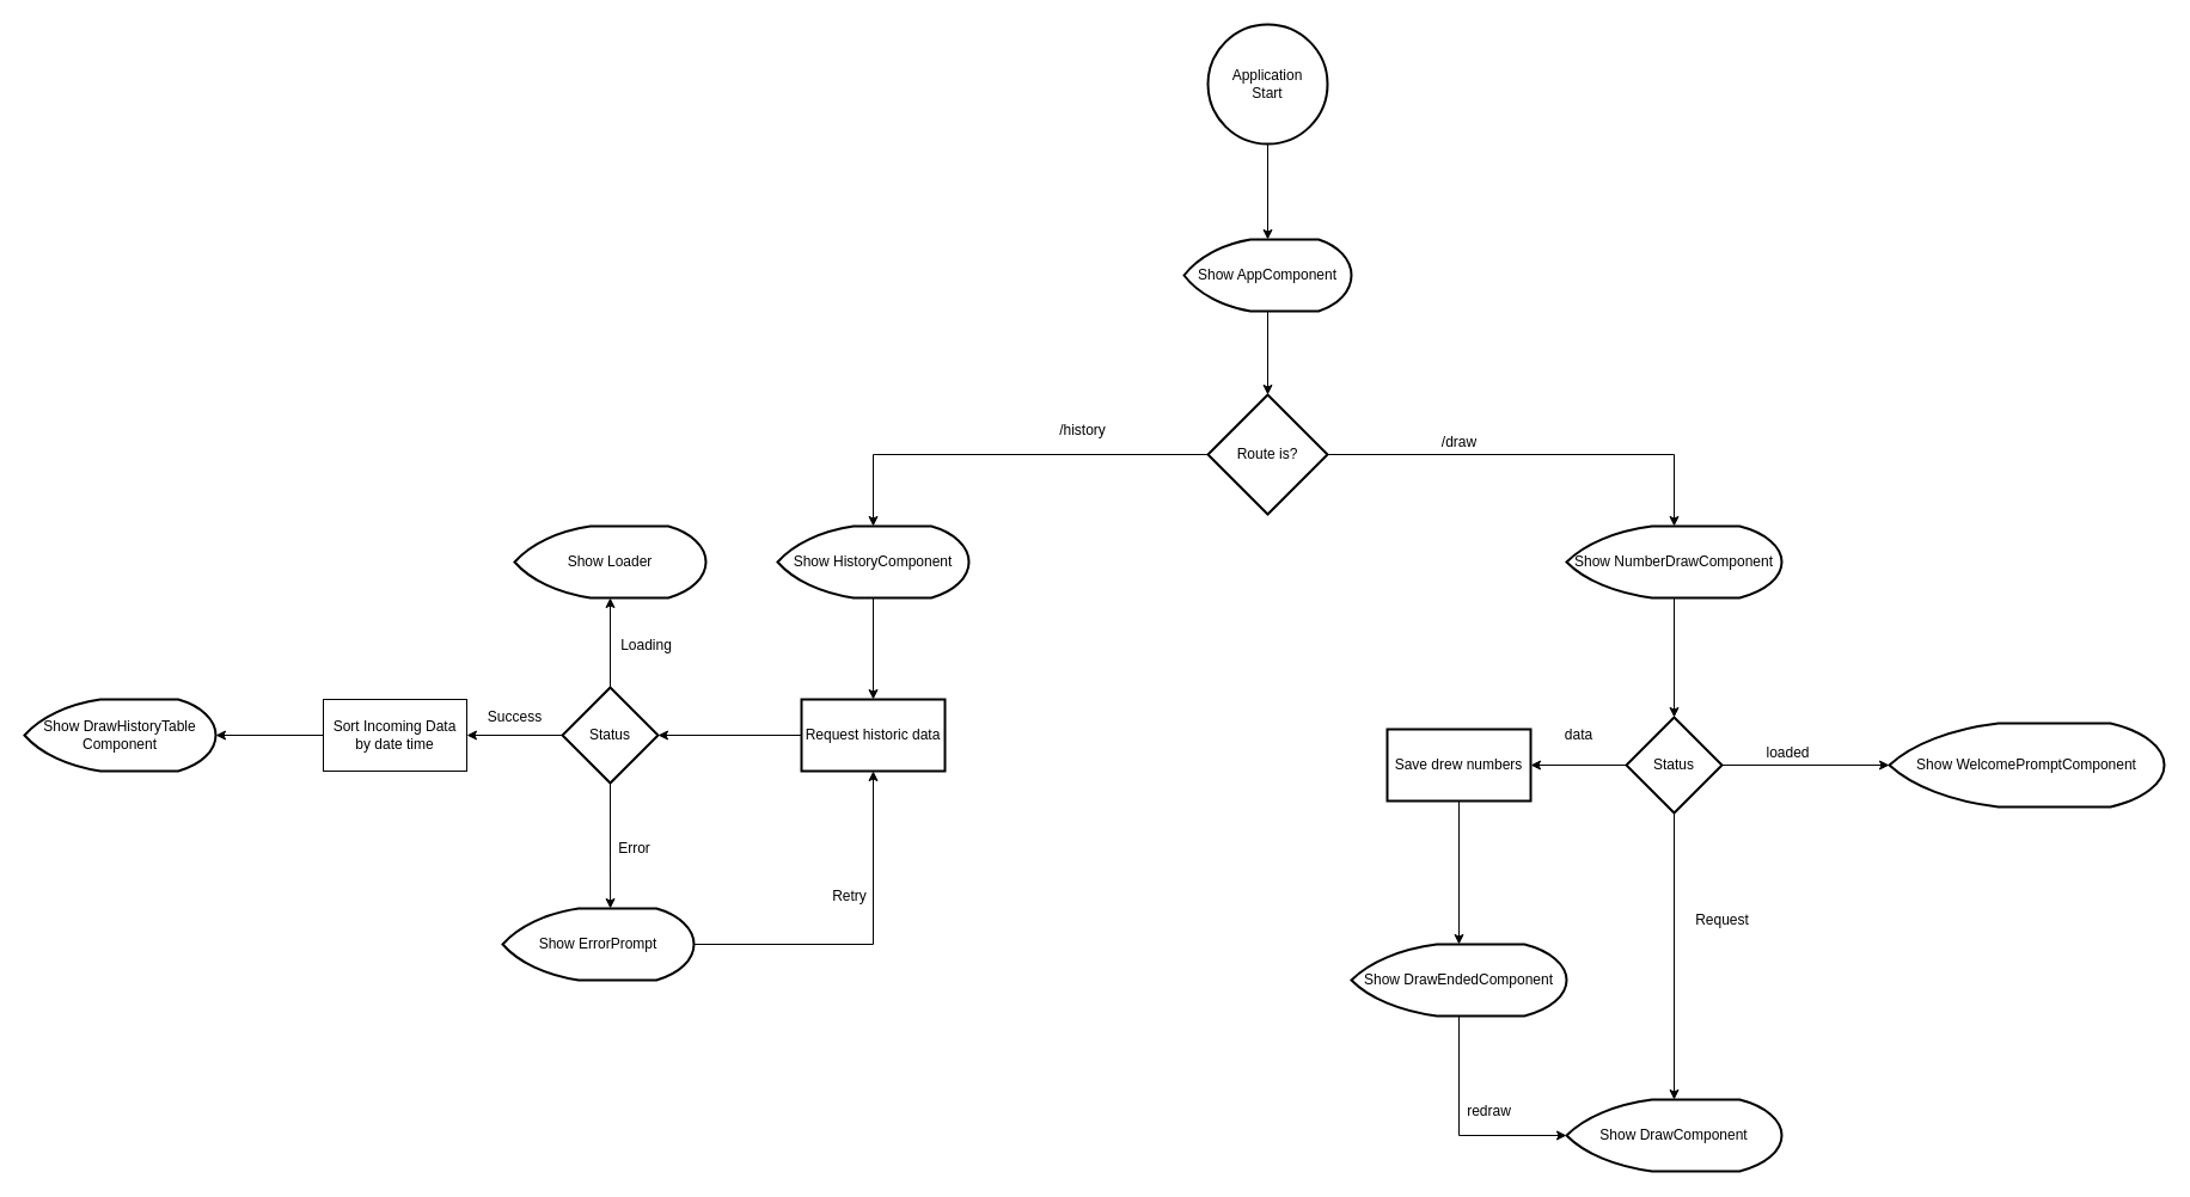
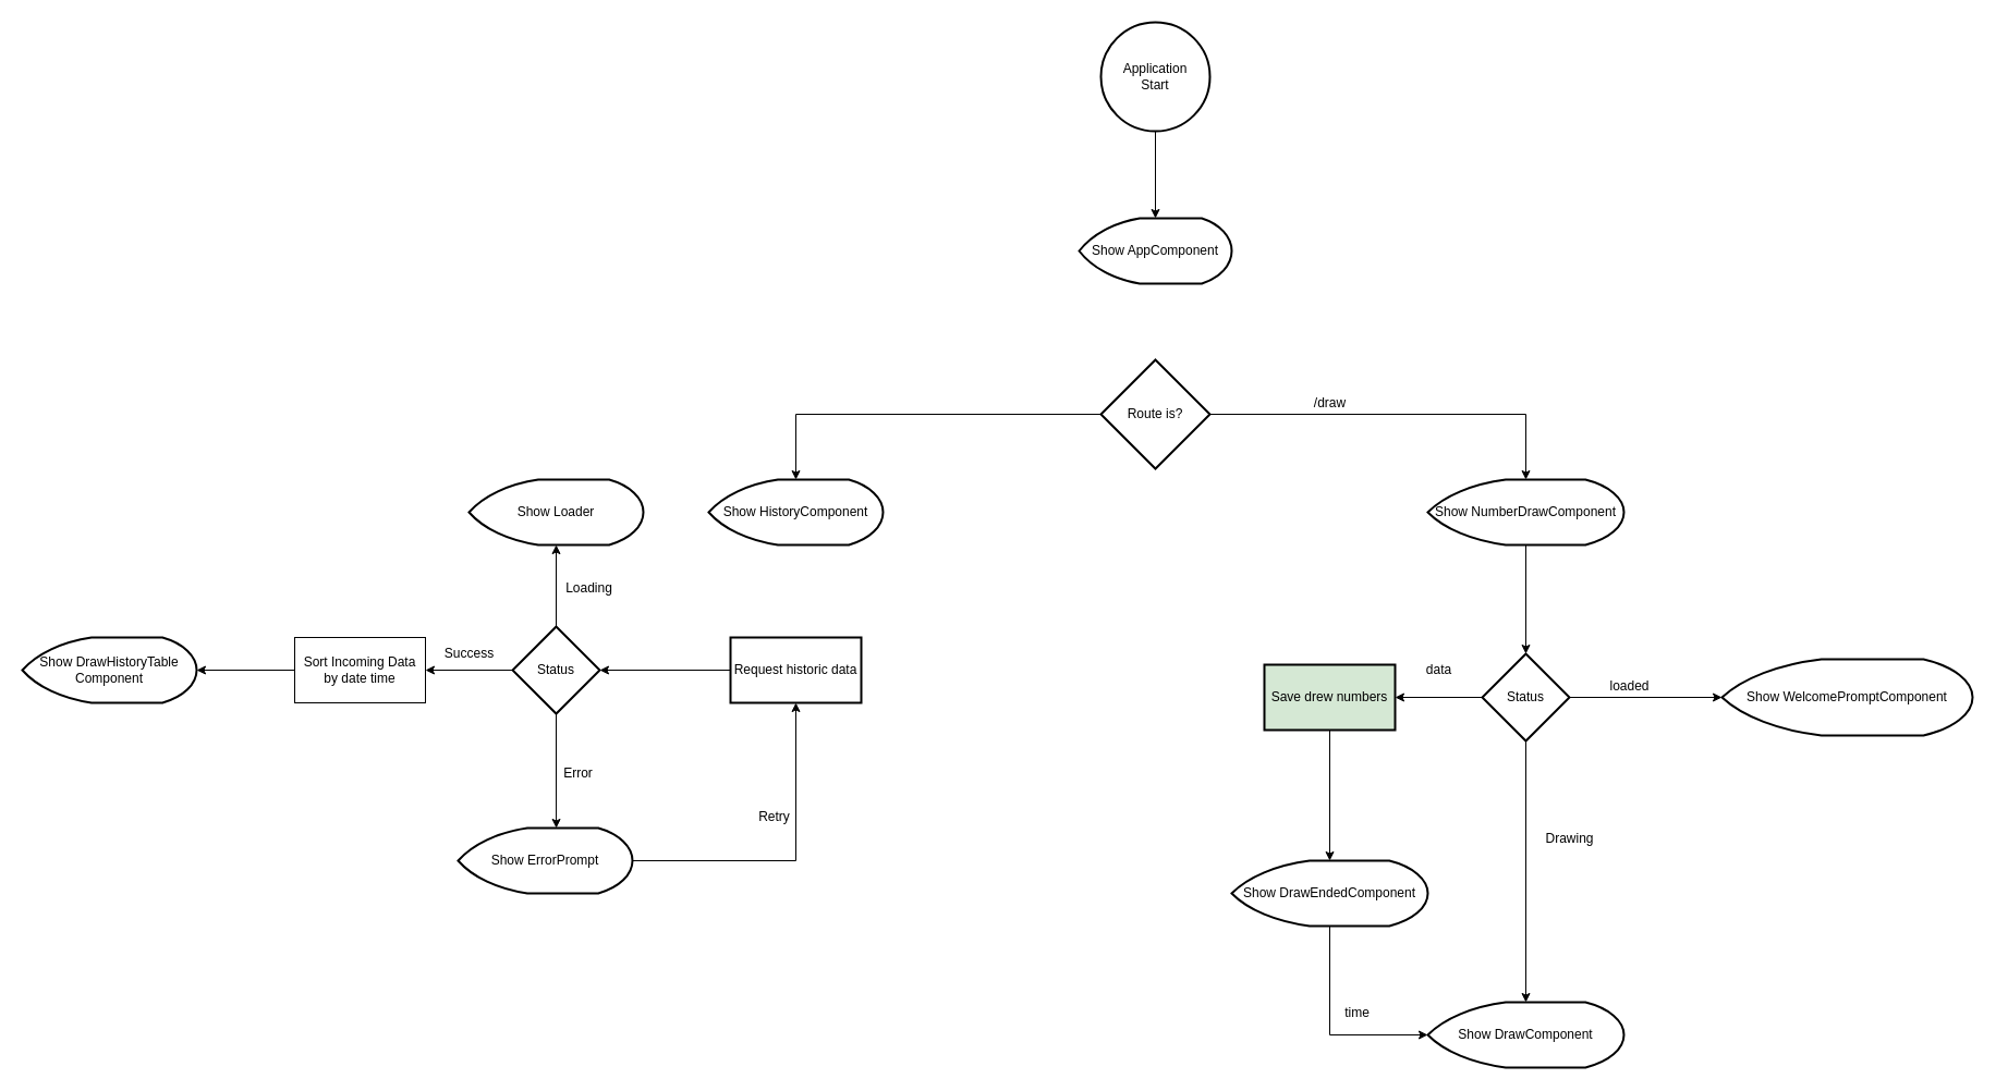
  <mxCell id="0" />
  <mxCell id="1" parent="0" />
  <mxCell id="2" style="edgeStyle=orthogonalEdgeStyle;rounded=0;orthogonalLoop=1;jettySize=auto;html=1;entryX=0.5;entryY=0;entryDx=0;entryDy=0;entryPerimeter=0;" edge="1" parent="1" source="3" target="8"><mxGeometry relative="1" as="geometry" /></mxCell>
  <mxCell id="3" value="Application&lt;br&gt;Start" style="strokeWidth=2;html=1;shape=mxgraph.flowchart.start_2;whiteSpace=wrap;" vertex="1" parent="1"><mxGeometry x="1010" y="20" width="100" height="100" as="geometry" /></mxCell>
  <mxCell id="4" style="edgeStyle=orthogonalEdgeStyle;rounded=0;orthogonalLoop=1;jettySize=auto;html=1;entryX=0.5;entryY=0;entryDx=0;entryDy=0;entryPerimeter=0;" edge="1" parent="1" source="6" target="11"><mxGeometry relative="1" as="geometry" /></mxCell>
  <mxCell id="5" style="edgeStyle=orthogonalEdgeStyle;rounded=0;orthogonalLoop=1;jettySize=auto;html=1;entryX=0.5;entryY=0;entryDx=0;entryDy=0;entryPerimeter=0;" edge="1" parent="1" source="6" target="30"><mxGeometry relative="1" as="geometry" /></mxCell>
  <mxCell id="6" value="Route is?" style="strokeWidth=2;html=1;shape=mxgraph.flowchart.decision;whiteSpace=wrap;" vertex="1" parent="1"><mxGeometry x="1010" y="330" width="100" height="100" as="geometry" /></mxCell>
- <mxCell id="7" value="" style="edgeStyle=orthogonalEdgeStyle;rounded=0;orthogonalLoop=1;jettySize=auto;html=1;" edge="1" parent="1" source="8" target="6"><mxGeometry relative="1" as="geometry" /></mxCell>
  <mxCell id="8" value="Show AppComponent" style="strokeWidth=2;html=1;shape=mxgraph.flowchart.display;whiteSpace=wrap;" vertex="1" parent="1"><mxGeometry x="990" y="200" width="140" height="60" as="geometry" /></mxCell>
  <mxCell id="9" value="/draw" style="text;html=1;align=center;verticalAlign=middle;resizable=0;points=[];autosize=1;strokeColor=none;" vertex="1" parent="1"><mxGeometry x="1200" y="360" width="40" height="20" as="geometry" /></mxCell>
  <mxCell id="10" style="edgeStyle=orthogonalEdgeStyle;rounded=0;orthogonalLoop=1;jettySize=auto;html=1;entryX=0.5;entryY=0;entryDx=0;entryDy=0;" edge="1" parent="1" source="11" target="15"><mxGeometry relative="1" as="geometry" /></mxCell>
  <mxCell id="11" value="Show NumberDrawComponent" style="strokeWidth=2;html=1;shape=mxgraph.flowchart.display;whiteSpace=wrap;" vertex="1" parent="1"><mxGeometry x="1310" y="440" width="180" height="60" as="geometry" /></mxCell>
  <mxCell id="12" value="" style="edgeStyle=orthogonalEdgeStyle;rounded=0;orthogonalLoop=1;jettySize=auto;html=1;entryX=0;entryY=0.5;entryDx=0;entryDy=0;entryPerimeter=0;" edge="1" parent="1" source="15" target="19"><mxGeometry relative="1" as="geometry"><mxPoint x="2240" y="380" as="targetPoint" /></mxGeometry></mxCell>
  <mxCell id="13" value="" style="edgeStyle=orthogonalEdgeStyle;rounded=0;orthogonalLoop=1;jettySize=auto;html=1;" edge="1" parent="1" source="15" target="22"><mxGeometry relative="1" as="geometry" /></mxCell>
  <mxCell id="14" style="edgeStyle=orthogonalEdgeStyle;rounded=0;orthogonalLoop=1;jettySize=auto;html=1;exitX=0.5;exitY=1;exitDx=0;exitDy=0;" edge="1" parent="1" source="15" target="20"><mxGeometry relative="1" as="geometry" /></mxCell>
  <mxCell id="15" value="Status" style="rhombus;whiteSpace=wrap;html=1;strokeWidth=2;" vertex="1" parent="1"><mxGeometry x="1360" y="600" width="80" height="80" as="geometry" /></mxCell>
  <mxCell id="16" value="loaded" style="text;html=1;align=center;verticalAlign=middle;resizable=0;points=[];autosize=1;strokeColor=none;" vertex="1" parent="1"><mxGeometry x="1470" y="620" width="50" height="20" as="geometry" /></mxCell>
- <mxCell id="17" value="Request" style="text;html=1;align=center;verticalAlign=middle;resizable=0;points=[];autosize=1;strokeColor=none;" vertex="1" parent="1"><mxGeometry x="1410" y="760" width="60" height="20" as="geometry" /></mxCell>
+ <mxCell id="17" value="Drawing" style="text;html=1;align=center;verticalAlign=middle;resizable=0;points=[];autosize=1;strokeColor=none;" vertex="1" parent="1"><mxGeometry x="1410" y="760" width="60" height="20" as="geometry" /></mxCell>
  <mxCell id="18" value="data" style="text;html=1;align=center;verticalAlign=middle;resizable=0;points=[];autosize=1;strokeColor=none;" vertex="1" parent="1"><mxGeometry x="1290" y="605" width="60" height="20" as="geometry" /></mxCell>
  <mxCell id="19" value="Show WelcomePromptComponent" style="strokeWidth=2;html=1;shape=mxgraph.flowchart.display;whiteSpace=wrap;" vertex="1" parent="1"><mxGeometry x="1580" y="605" width="230" height="70" as="geometry" /></mxCell>
  <mxCell id="20" value="Show DrawComponent" style="strokeWidth=2;html=1;shape=mxgraph.flowchart.display;whiteSpace=wrap;" vertex="1" parent="1"><mxGeometry x="1310" y="920" width="180" height="60" as="geometry" /></mxCell>
  <mxCell id="21" style="edgeStyle=orthogonalEdgeStyle;rounded=0;orthogonalLoop=1;jettySize=auto;html=1;" edge="1" parent="1" source="22" target="24"><mxGeometry relative="1" as="geometry" /></mxCell>
- <mxCell id="22" value="Save drew numbers" style="whiteSpace=wrap;html=1;strokeWidth=2;" vertex="1" parent="1"><mxGeometry x="1160" y="610" width="120" height="60" as="geometry" /></mxCell>
+ <mxCell id="22" value="Save drew numbers" style="whiteSpace=wrap;html=1;strokeWidth=2;fillColor=#d5e8d4;" vertex="1" parent="1"><mxGeometry x="1160" y="610" width="120" height="60" as="geometry" /></mxCell>
  <mxCell id="23" style="edgeStyle=orthogonalEdgeStyle;rounded=0;orthogonalLoop=1;jettySize=auto;html=1;entryX=0;entryY=0.5;entryDx=0;entryDy=0;entryPerimeter=0;" edge="1" parent="1" source="24" target="20"><mxGeometry relative="1" as="geometry" /></mxCell>
  <mxCell id="24" value="Show DrawEndedComponent" style="strokeWidth=2;html=1;shape=mxgraph.flowchart.display;whiteSpace=wrap;" vertex="1" parent="1"><mxGeometry x="1130" y="790" width="180" height="60" as="geometry" /></mxCell>
- <mxCell id="25" value="redraw" style="text;html=1;align=center;verticalAlign=middle;resizable=0;points=[];autosize=1;strokeColor=none;" vertex="1" parent="1"><mxGeometry x="1220" y="920" width="50" height="20" as="geometry" /></mxCell>
- <mxCell id="26" value="/history" style="text;html=1;align=center;verticalAlign=middle;resizable=0;points=[];autosize=1;strokeColor=none;" vertex="1" parent="1"><mxGeometry x="880" y="350" width="50" height="20" as="geometry" /></mxCell>
+ <mxCell id="25" value="time" style="text;html=1;align=center;verticalAlign=middle;resizable=0;points=[];autosize=1;strokeColor=none;" vertex="1" parent="1"><mxGeometry x="1220" y="920" width="50" height="20" as="geometry" /></mxCell>
  <mxCell id="27" style="edgeStyle=orthogonalEdgeStyle;rounded=0;orthogonalLoop=1;jettySize=auto;html=1;entryX=1;entryY=0.5;entryDx=0;entryDy=0;" edge="1" parent="1" source="28" target="35"><mxGeometry relative="1" as="geometry" /></mxCell>
  <mxCell id="28" value="Request historic data" style="whiteSpace=wrap;html=1;strokeWidth=2;" vertex="1" parent="1"><mxGeometry x="670" y="585" width="120" height="60" as="geometry" /></mxCell>
- <mxCell id="29" style="edgeStyle=orthogonalEdgeStyle;rounded=0;orthogonalLoop=1;jettySize=auto;html=1;" edge="1" parent="1" source="30" target="28"><mxGeometry relative="1" as="geometry" /></mxCell>
  <mxCell id="30" value="Show HistoryComponent" style="strokeWidth=2;html=1;shape=mxgraph.flowchart.display;whiteSpace=wrap;" vertex="1" parent="1"><mxGeometry x="650" y="440" width="160" height="60" as="geometry" /></mxCell>
  <mxCell id="31" value="Show Loader" style="strokeWidth=2;html=1;shape=mxgraph.flowchart.display;whiteSpace=wrap;" vertex="1" parent="1"><mxGeometry x="430" y="440" width="160" height="60" as="geometry" /></mxCell>
  <mxCell id="32" value="" style="edgeStyle=orthogonalEdgeStyle;rounded=0;orthogonalLoop=1;jettySize=auto;html=1;" edge="1" parent="1" source="35" target="31"><mxGeometry relative="1" as="geometry" /></mxCell>
  <mxCell id="33" value="" style="edgeStyle=orthogonalEdgeStyle;rounded=0;orthogonalLoop=1;jettySize=auto;html=1;" edge="1" parent="1" source="35" target="41"><mxGeometry relative="1" as="geometry" /></mxCell>
  <mxCell id="34" style="edgeStyle=orthogonalEdgeStyle;rounded=0;orthogonalLoop=1;jettySize=auto;html=1;exitX=0.5;exitY=1;exitDx=0;exitDy=0;entryX=0.563;entryY=0;entryDx=0;entryDy=0;entryPerimeter=0;" edge="1" parent="1" source="35" target="39"><mxGeometry relative="1" as="geometry" /></mxCell>
  <mxCell id="35" value="Status" style="rhombus;whiteSpace=wrap;html=1;strokeWidth=2;" vertex="1" parent="1"><mxGeometry x="470" y="575" width="80" height="80" as="geometry" /></mxCell>
  <mxCell id="36" value="Loading" style="text;html=1;align=center;verticalAlign=middle;resizable=0;points=[];autosize=1;strokeColor=none;" vertex="1" parent="1"><mxGeometry x="510" y="530" width="60" height="20" as="geometry" /></mxCell>
  <mxCell id="37" value="Error" style="text;html=1;align=center;verticalAlign=middle;resizable=0;points=[];autosize=1;strokeColor=none;" vertex="1" parent="1"><mxGeometry x="510" y="700" width="40" height="20" as="geometry" /></mxCell>
  <mxCell id="38" style="edgeStyle=orthogonalEdgeStyle;rounded=0;orthogonalLoop=1;jettySize=auto;html=1;entryX=0.5;entryY=1;entryDx=0;entryDy=0;" edge="1" parent="1" source="39" target="28"><mxGeometry relative="1" as="geometry" /></mxCell>
  <mxCell id="39" value="Show ErrorPrompt" style="strokeWidth=2;html=1;shape=mxgraph.flowchart.display;whiteSpace=wrap;" vertex="1" parent="1"><mxGeometry x="420" y="760" width="160" height="60" as="geometry" /></mxCell>
  <mxCell id="40" value="" style="edgeStyle=orthogonalEdgeStyle;rounded=0;orthogonalLoop=1;jettySize=auto;html=1;entryX=1;entryY=0.5;entryDx=0;entryDy=0;entryPerimeter=0;" edge="1" parent="1" source="41" target="43"><mxGeometry relative="1" as="geometry"><mxPoint x="-240" y="590" as="targetPoint" /></mxGeometry></mxCell>
  <mxCell id="41" value="Sort Incoming Data by date time" style="rounded=0;whiteSpace=wrap;html=1;" vertex="1" parent="1"><mxGeometry x="270" y="585" width="120" height="60" as="geometry" /></mxCell>
  <mxCell id="42" value="Success" style="text;html=1;align=center;verticalAlign=middle;resizable=0;points=[];autosize=1;strokeColor=none;" vertex="1" parent="1"><mxGeometry x="400" y="590" width="60" height="20" as="geometry" /></mxCell>
  <mxCell id="43" value="Show DrawHistoryTable&lt;br&gt;Component" style="strokeWidth=2;html=1;shape=mxgraph.flowchart.display;whiteSpace=wrap;" vertex="1" parent="1"><mxGeometry x="20" y="585" width="160" height="60" as="geometry" /></mxCell>
  <mxCell id="44" value="Retry" style="text;html=1;align=center;verticalAlign=middle;resizable=0;points=[];autosize=1;strokeColor=none;" vertex="1" parent="1"><mxGeometry x="690" y="740" width="40" height="20" as="geometry" /></mxCell>
